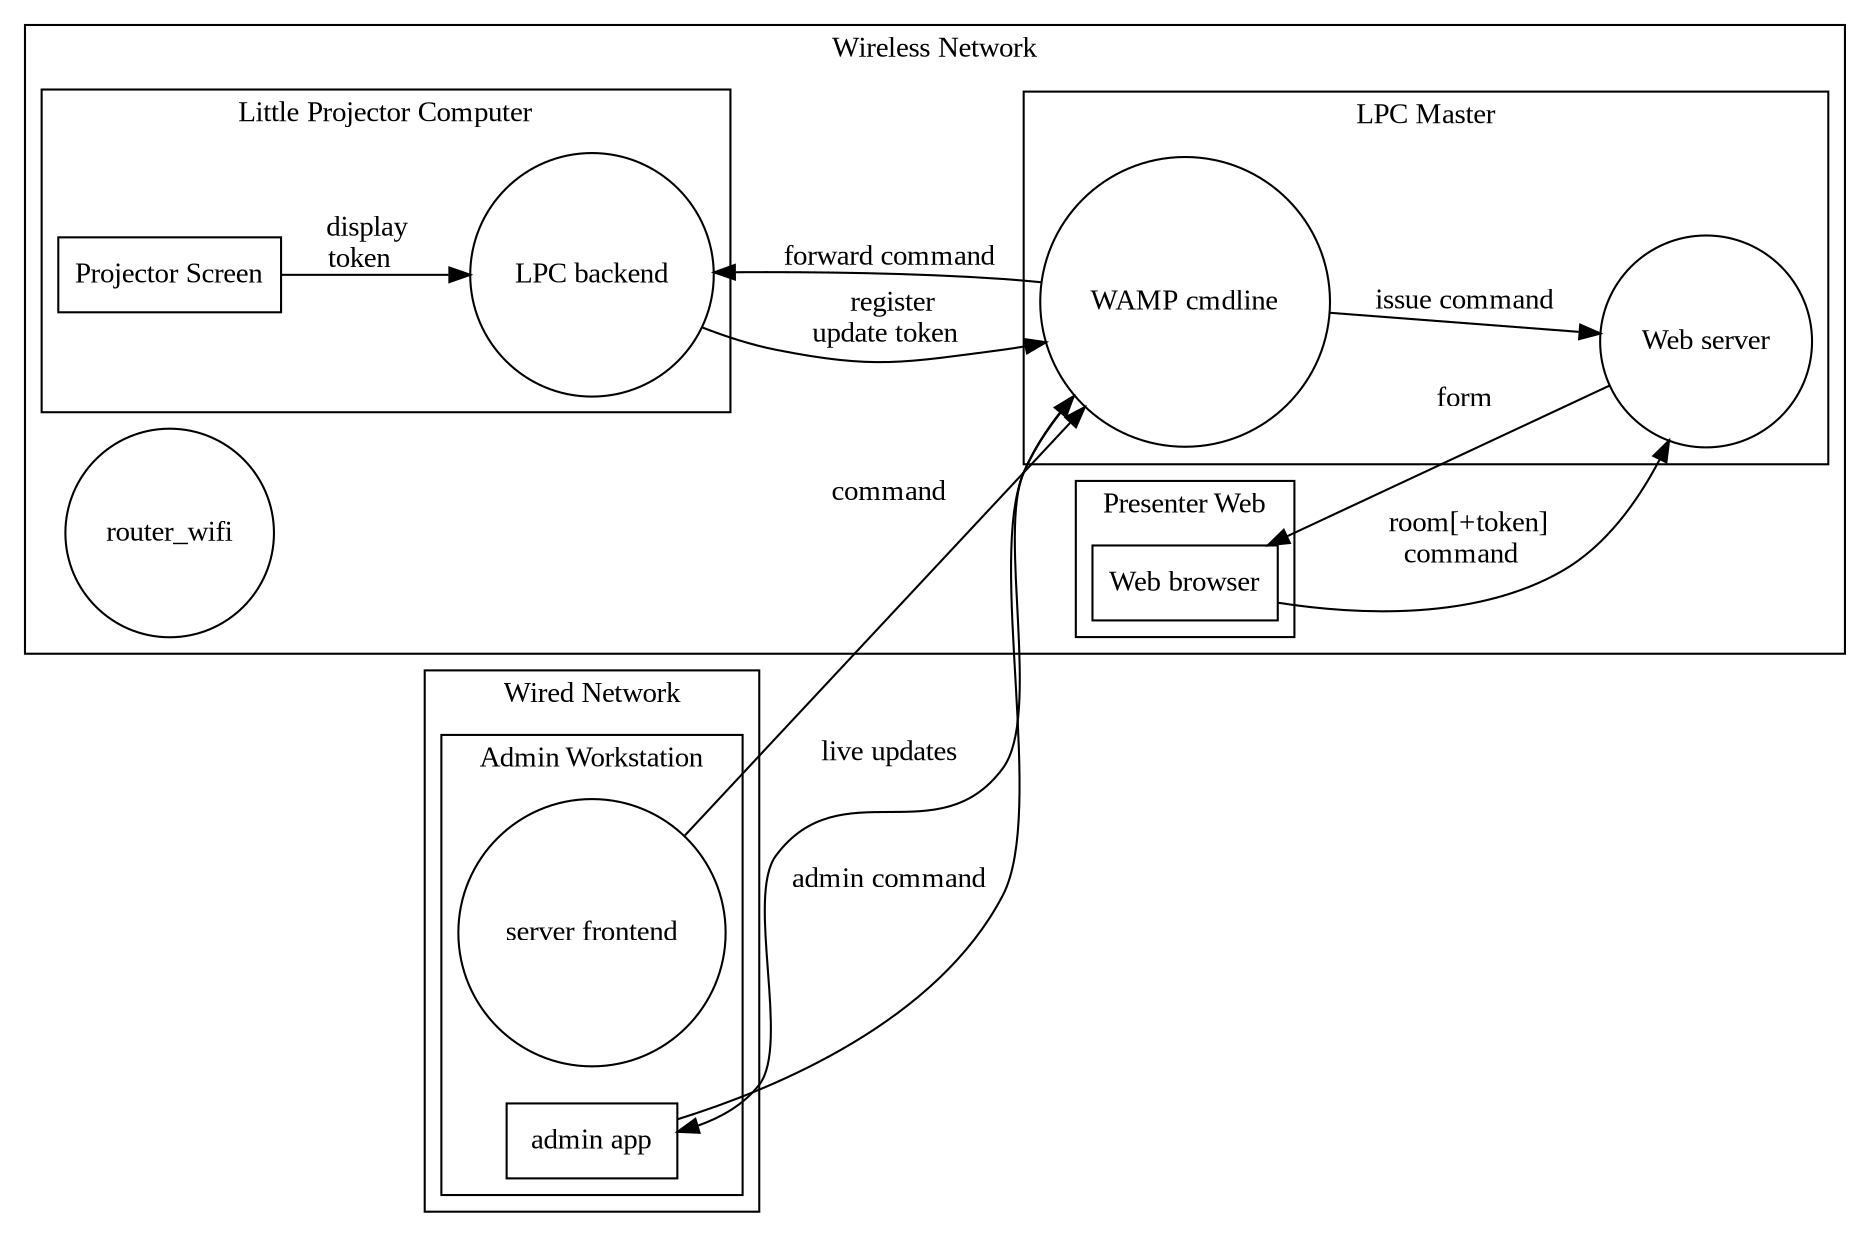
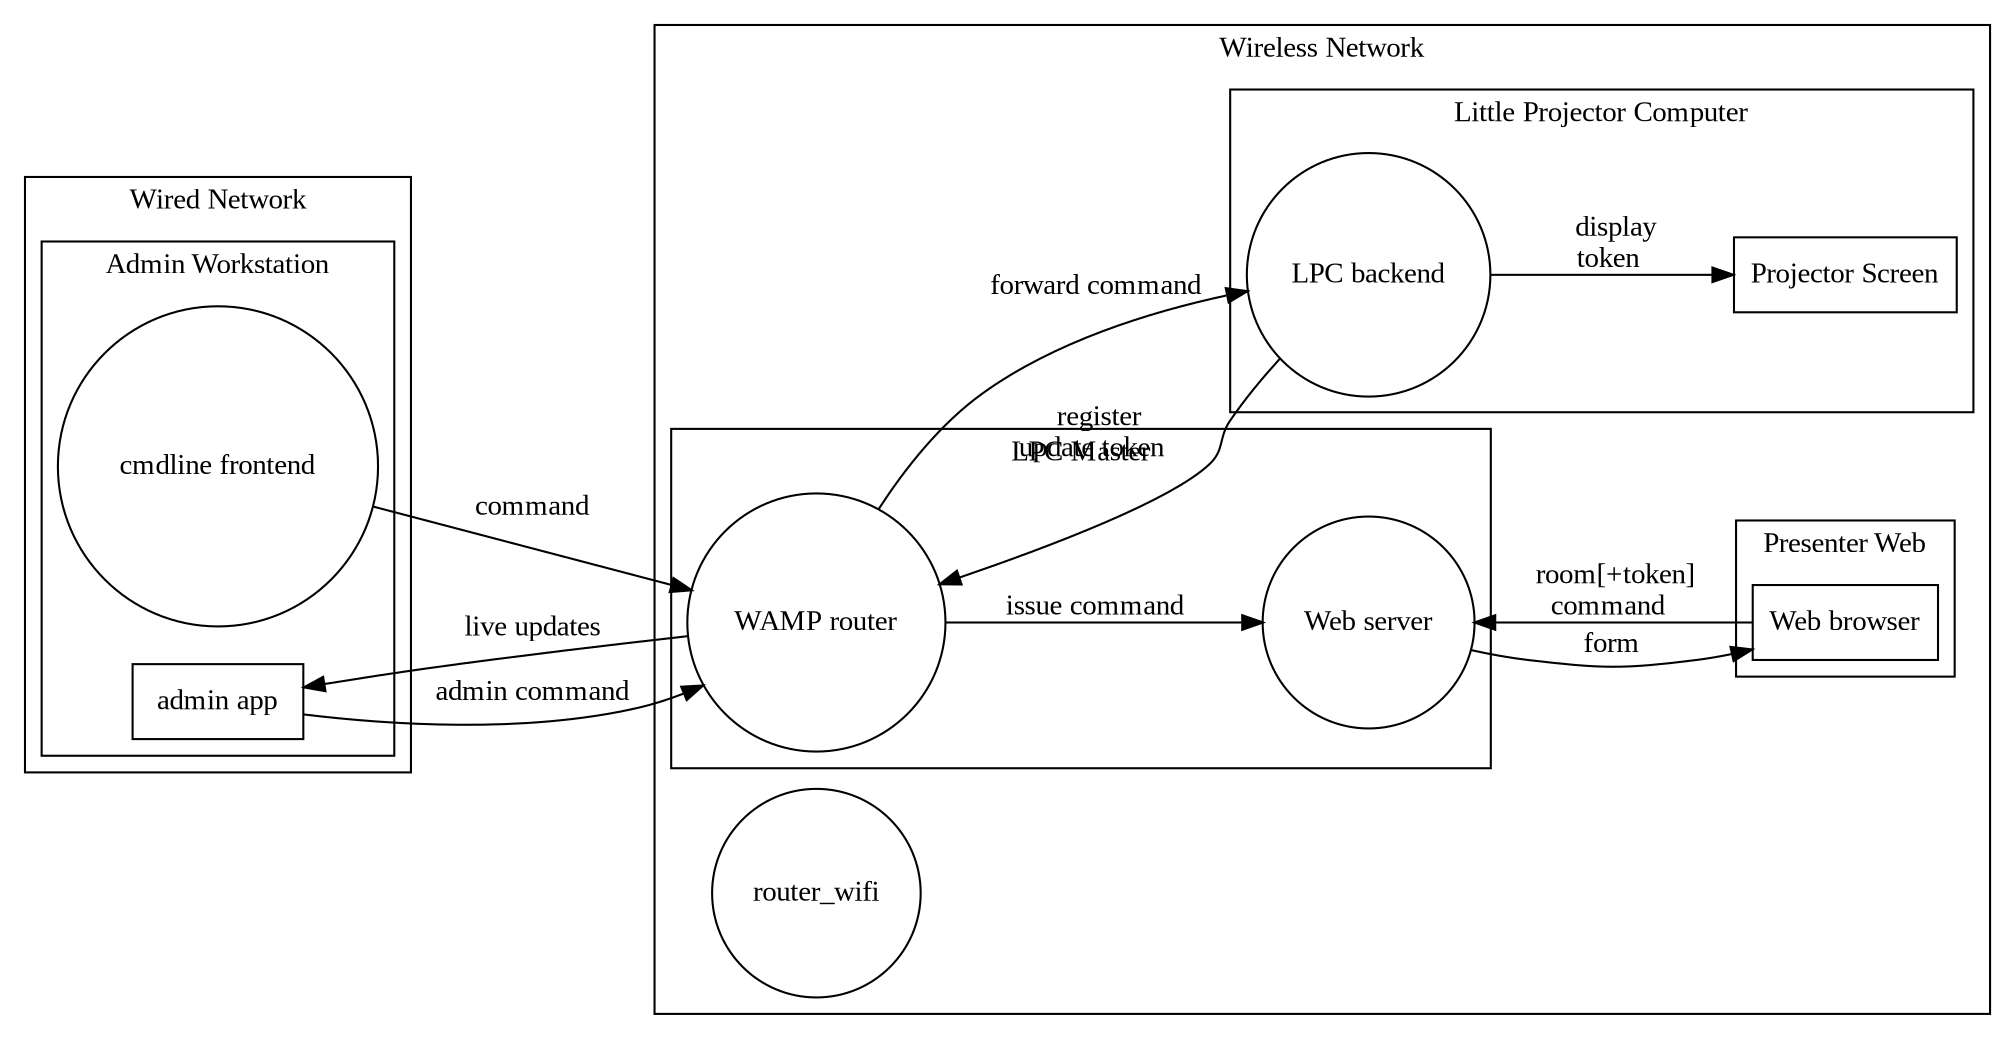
  digraph {
    fontname="Liberation Serif"
    rankdir=LR
    node [fontname="Liberation Serif" shape=circle]
    edge [fontname="Liberation Serif"]
-   n1 [label="WAMP cmdline"]
+   n1 [label="WAMP router"]
    n2 [label="Web server"]
    n3 [label="Projector Screen" shape=box]
    n4 [label="LPC backend"]
    n5 [label="Web browser" shape=box]
    router_wifi
-   n7 [label="server frontend"]
+   n7 [label=" cmdline frontend "]
    n8 [label=" admin app " shape=box]
    subgraph cluster_1 {
      label="Wireless Network"
      router_wifi
      subgraph cluster_2 {
        label="LPC Master"
        n1
        n2
      }
      subgraph cluster_3 {
        label="Little Projector Computer"
        n3
        n4
      }
      subgraph cluster_4 {
        label="Presenter Web"
        n5
      }
    }
    subgraph cluster_5 {
      label="Wired Network"
      subgraph cluster_6 {
        label="Admin Workstation"
        n7
        n8
      }
    }
    n1 -> n2 [label=" issue command "]
    n1 -> n4 [label=" forward command "]
    n1 -> n8 [label=" live updates "]
    n2 -> n5 [label=" form "]
    n4 -> n1 [label=" register\nupdate token "]
-   n3 -> n4 [label=" display\ntoken "]
+   n4 -> n3 [label=" display\ntoken "]
    n5 -> n2 [label=" room[+token]\ncommand "]
    n7 -> n1 [label=" command "]
    n8 -> n1 [label=" admin command "]
  }
